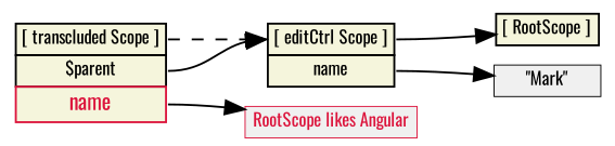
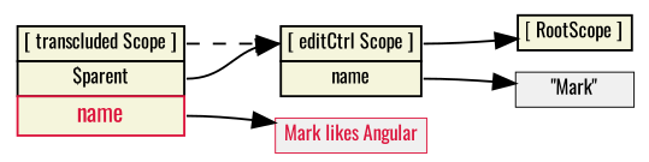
  digraph {
    fontname=Oswald
    nodesep=0.1
    rankdir=LR
    node [fontname=Oswald fontsize=9 margin="0.05, 0.04" penwidth=0.5 shape=plaintext]
    edge [fontname=Oswald headport=proto tailport=proto]
    n1 [height=0.2 label=<<table bgcolor="beige" border="0" cellborder="1" cellpadding="2" cellspacing="0">   <tr><td port="proto">[ RootScope ]</td></tr></table>>]
    n2 [height=0.2 label=<<table bgcolor="beige" border="0" cellborder="1" cellpadding="2" cellspacing="0">   <tr><td port="proto">[ editCtrl Scope ]</td></tr>   <tr><td port="name">name</td></tr>   </table>>]
    n3 [fillcolor=gray94 height=0.2 label="\"Mark\"" shape=box style=filled]
    n4 [height=0.2 label=<<table bgcolor="beige" border="0" cellborder="1" cellpadding="2" cellspacing="0">   <tr><td port="proto">[ transcluded Scope ]</td></tr>   <tr><td port="parent">$parent</td></tr>   <tr><td port="name" color="crimson"><font color="crimson"><font point-size="11">name</font></font></td></tr>   </table>>]
-   n5 [color=crimson fillcolor=gray94 fontcolor=crimson height=0.2 label="RootScope likes Angular" shape=box style=filled]
+   n5 [color=crimson fillcolor=gray94 fontcolor=crimson height=0.2 label="Mark likes Angular" shape=box style=filled]
    n2 -> n1 [style=solid]
    n2 -> n3 [tailport=name]
    n4 -> n2 [style=dashed]
    n4 -> n2 [tailport=parent]
    n4 -> n5 [tailport=name]
  }
